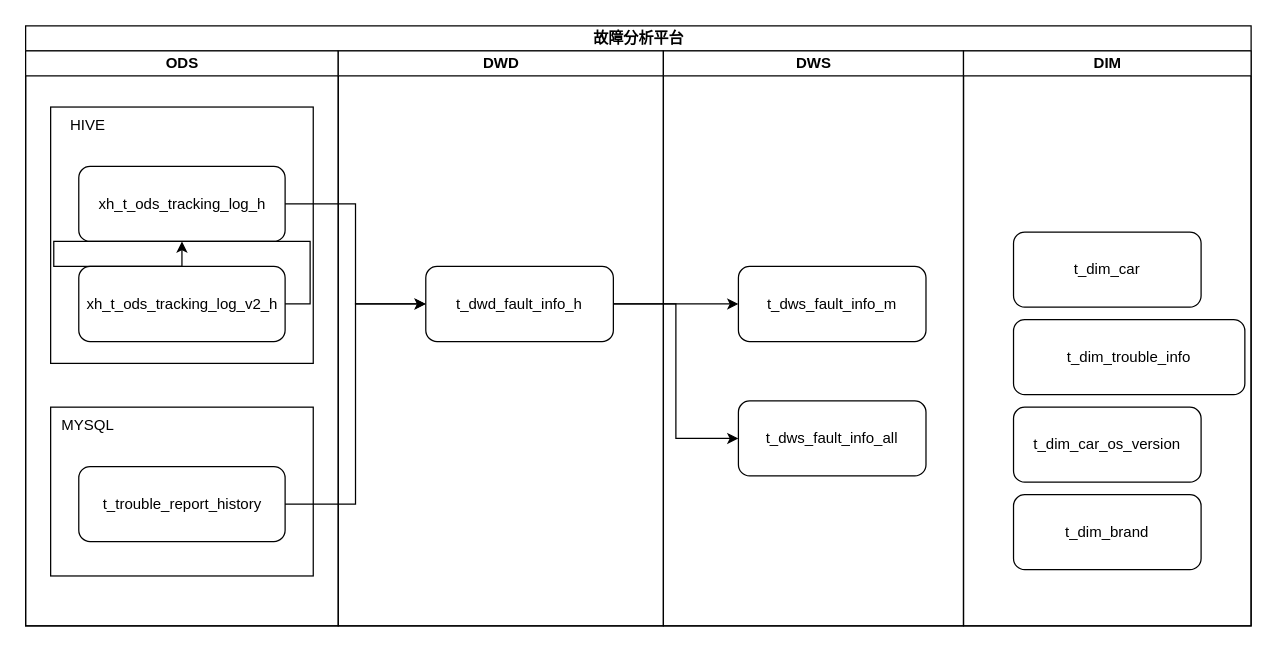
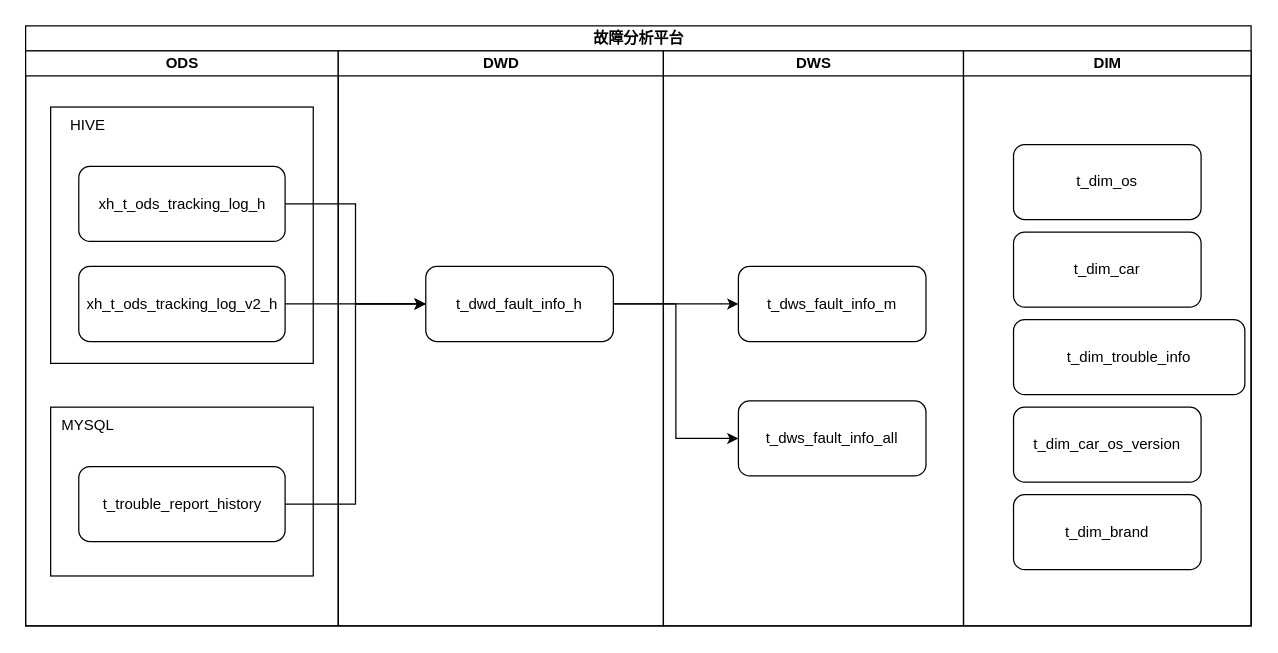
  <mxCell id="0" />
  <mxCell id="1" parent="0" />
  <mxCell id="2" value="故障分析平台" style="swimlane;childLayout=stackLayout;resizeParent=1;resizeParentMax=0;startSize=20;html=1;" vertex="1" parent="1"><mxGeometry x="20" y="20" width="980" height="480" as="geometry" /></mxCell>
  <mxCell id="3" value="ODS" style="swimlane;startSize=20;html=1;" vertex="1" parent="2"><mxGeometry y="20" width="250" height="460" as="geometry" /></mxCell>
  <mxCell id="4" value="" style="rounded=0;whiteSpace=wrap;html=1;" vertex="1" parent="3"><mxGeometry x="20" y="45" width="210" height="205" as="geometry" /></mxCell>
  <mxCell id="5" value="xh_t_ods_tracking_log_h" style="rounded=1;whiteSpace=wrap;html=1;" vertex="1" parent="3"><mxGeometry x="42.5" y="92.5" width="165" height="60" as="geometry" /></mxCell>
  <mxCell id="6" value="xh_t_ods_tracking_log_v2_h" style="rounded=1;whiteSpace=wrap;html=1;" vertex="1" parent="3"><mxGeometry x="42.5" y="172.5" width="165" height="60" as="geometry" /></mxCell>
  <mxCell id="7" value="HIVE" style="text;html=1;align=center;verticalAlign=middle;whiteSpace=wrap;rounded=0;" vertex="1" parent="3"><mxGeometry x="20.0" y="45" width="60" height="30" as="geometry" /></mxCell>
  <mxCell id="8" value="" style="rounded=0;whiteSpace=wrap;html=1;" vertex="1" parent="3"><mxGeometry x="20" y="285" width="210" height="135" as="geometry" /></mxCell>
  <mxCell id="9" value="MYSQL" style="text;html=1;align=center;verticalAlign=middle;whiteSpace=wrap;rounded=0;" vertex="1" parent="3"><mxGeometry x="20.0" y="285" width="60" height="30" as="geometry" /></mxCell>
  <mxCell id="10" value="t_trouble_report_history" style="rounded=1;whiteSpace=wrap;html=1;" vertex="1" parent="3"><mxGeometry x="42.5" y="332.5" width="165" height="60" as="geometry" /></mxCell>
  <mxCell id="11" value="DWD" style="swimlane;startSize=20;html=1;" vertex="1" parent="2"><mxGeometry x="250" y="20" width="260" height="460" as="geometry" /></mxCell>
  <mxCell id="12" value="t_dwd_fault_info_h" style="rounded=1;whiteSpace=wrap;html=1;" vertex="1" parent="11"><mxGeometry x="70" y="172.5" width="150" height="60" as="geometry" /></mxCell>
  <mxCell id="13" value="DWS" style="swimlane;startSize=20;html=1;" vertex="1" parent="2"><mxGeometry x="510" y="20" width="240" height="460" as="geometry" /></mxCell>
  <mxCell id="14" value="t_dws_fault_info_m" style="rounded=1;whiteSpace=wrap;html=1;" vertex="1" parent="13"><mxGeometry x="60" y="172.5" width="150" height="60" as="geometry" /></mxCell>
  <mxCell id="15" value="t_dws_fault_info_all" style="rounded=1;whiteSpace=wrap;html=1;" vertex="1" parent="13"><mxGeometry x="60" y="280" width="150" height="60" as="geometry" /></mxCell>
  <mxCell id="16" value="DIM" style="swimlane;startSize=20;html=1;" vertex="1" parent="2"><mxGeometry x="750" y="20" width="230" height="460" as="geometry" /></mxCell>
  <mxCell id="17" value="t_dim_car_os_version" style="rounded=1;whiteSpace=wrap;html=1;" vertex="1" parent="16"><mxGeometry x="40" y="285" width="150" height="60" as="geometry" /></mxCell>
  <mxCell id="18" value="t_dim_trouble_info" style="rounded=1;whiteSpace=wrap;html=1;" vertex="1" parent="16"><mxGeometry x="40" y="215" width="185" height="60" as="geometry" /></mxCell>
  <mxCell id="19" value="t_dim_car" style="rounded=1;whiteSpace=wrap;html=1;" vertex="1" parent="16"><mxGeometry x="40" y="145" width="150" height="60" as="geometry" /></mxCell>
+ <mxCell id="20" value="t_dim_os" style="rounded=1;whiteSpace=wrap;html=1;" vertex="1" parent="16"><mxGeometry x="40" y="75" width="150" height="60" as="geometry" /></mxCell>
  <mxCell id="21" value="t_dim_brand" style="rounded=1;whiteSpace=wrap;html=1;" vertex="1" parent="16"><mxGeometry x="40" y="355" width="150" height="60" as="geometry" /></mxCell>
  <mxCell id="22" style="edgeStyle=orthogonalEdgeStyle;rounded=0;orthogonalLoop=1;jettySize=auto;html=1;exitX=1;exitY=0.5;exitDx=0;exitDy=0;entryX=0;entryY=0.5;entryDx=0;entryDy=0;" edge="1" parent="2" source="5" target="12"><mxGeometry relative="1" as="geometry" /></mxCell>
- <mxCell id="23" style="edgeStyle=orthogonalEdgeStyle;rounded=0;orthogonalLoop=1;jettySize=auto;html=1;exitX=1;exitY=0.5;exitDx=0;exitDy=0;" edge="1" parent="2" source="6" target="5"><mxGeometry relative="1" as="geometry" /></mxCell>
+ <mxCell id="23" style="edgeStyle=orthogonalEdgeStyle;rounded=0;orthogonalLoop=1;jettySize=auto;html=1;exitX=1;exitY=0.5;exitDx=0;exitDy=0;entryX=0;entryY=0.5;entryDx=0;entryDy=0;" edge="1" parent="2" source="6" target="12"><mxGeometry relative="1" as="geometry" /></mxCell>
  <mxCell id="24" style="edgeStyle=orthogonalEdgeStyle;rounded=0;orthogonalLoop=1;jettySize=auto;html=1;exitX=1;exitY=0.5;exitDx=0;exitDy=0;entryX=0;entryY=0.5;entryDx=0;entryDy=0;" edge="1" parent="2" source="10" target="12"><mxGeometry relative="1" as="geometry" /></mxCell>
  <mxCell id="25" style="edgeStyle=orthogonalEdgeStyle;rounded=0;orthogonalLoop=1;jettySize=auto;html=1;exitX=1;exitY=0.5;exitDx=0;exitDy=0;entryX=0;entryY=0.5;entryDx=0;entryDy=0;" edge="1" parent="2" source="12" target="14"><mxGeometry relative="1" as="geometry" /></mxCell>
  <mxCell id="26" style="edgeStyle=orthogonalEdgeStyle;rounded=0;orthogonalLoop=1;jettySize=auto;html=1;exitX=1;exitY=0.5;exitDx=0;exitDy=0;entryX=0;entryY=0.5;entryDx=0;entryDy=0;" edge="1" parent="2" source="12" target="15"><mxGeometry relative="1" as="geometry" /></mxCell>
